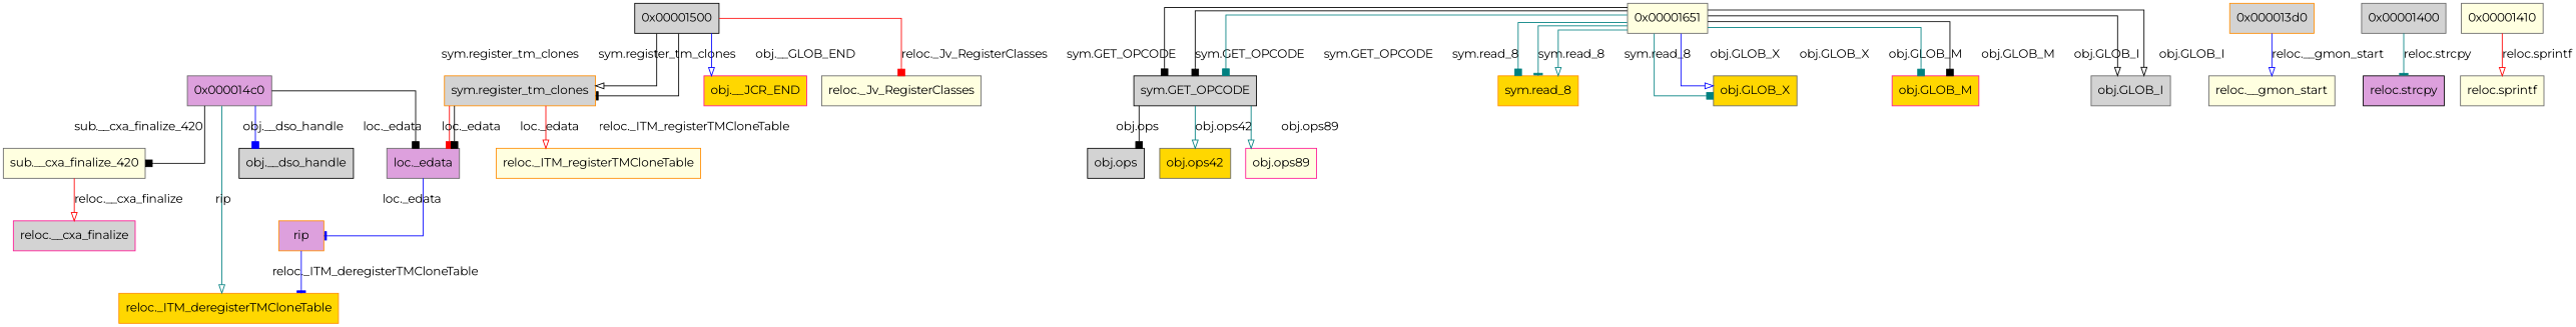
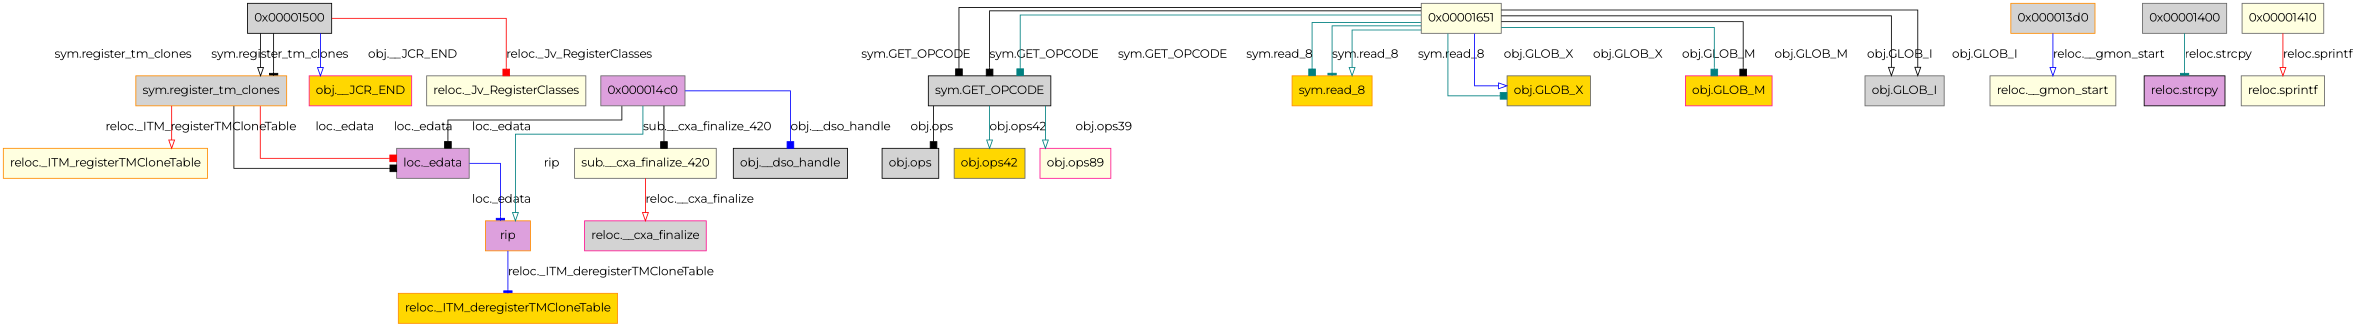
  digraph {
    bgcolor=white
    fontname=Montserrat
    splines=ortho
    node [color=gray40 fillcolor=lightgrey fontname=Montserrat shape=box style=filled]
    edge [arrowhead=box color=black fontname=Montserrat]
    n1 [color=darkorange fillcolor=plum label=rip]
    n2 [color=darkorange fillcolor=gold label="reloc._ITM_deregisterTMCloneTable"]
    n3 [fillcolor=plum label="loc._edata"]
    n4 [color=darkorange label="sym.register_tm_clones"]
    n5 [color=darkorange fillcolor=lightyellow label="reloc._ITM_registerTMCloneTable"]
    "0x000014c0" [fillcolor=plum]
    n7 [color=black label="obj.__dso_handle"]
    n8 [fillcolor=lightyellow label="sub.__cxa_finalize_420"]
    n9 [color=deeppink label="reloc.__cxa_finalize"]
    "0x00001500" [color=black]
    n11 [color=deeppink fillcolor=gold label="obj.__JCR_END"]
    n12 [fillcolor=lightyellow label="reloc._Jv_RegisterClasses"]
    n13 [color=black label="sym.GET_OPCODE"]
    n14 [color=black label="obj.ops"]
    n15 [fillcolor=gold label="obj.ops42"]
    n16 [color=deeppink fillcolor=lightyellow label="obj.ops89"]
    "0x00001651" [fillcolor=lightyellow]
    n18 [color=darkorange fillcolor=gold label="sym.read_8"]
    n19 [fillcolor=gold label="obj.GLOB_X"]
    n20 [color=deeppink fillcolor=gold label="obj.GLOB_M"]
    n21 [label="obj.GLOB_I"]
    n22 [fillcolor=lightyellow label="reloc.__gmon_start"]
    "0x000013d0" [color=darkorange]
    n24 [color=black fillcolor=plum label="reloc.strcpy"]
    "0x00001400"
    n26 [fillcolor=lightyellow label="reloc.sprintf"]
    "0x00001410" [fillcolor=lightyellow]
    n1 -> n2 [arrowhead=tee color=blue label="reloc._ITM_deregisterTMCloneTable"]
    n3 -> n1 [arrowhead=tee color=blue label="loc._edata"]
    n4 -> n3 [color=red label="loc._edata"]
    n4 -> n3 [label="loc._edata"]
    n4 -> n5 [arrowhead=onormal color=red label="reloc._ITM_registerTMCloneTable"]
-   "0x000014c0" -> n2 [arrowhead=onormal color=teal label=rip]
+   "0x000014c0" -> n1 [arrowhead=onormal color=teal label=rip]
    "0x000014c0" -> n3 [label="loc._edata"]
    "0x000014c0" -> n7 [color=blue label="obj.__dso_handle"]
    "0x000014c0" -> n8 [label="sub.__cxa_finalize_420"]
    n8 -> n9 [arrowhead=onormal color=red label="reloc.__cxa_finalize"]
    "0x00001500" -> n4 [arrowhead=onormal label="sym.register_tm_clones"]
    "0x00001500" -> n4 [arrowhead=tee label="sym.register_tm_clones"]
-   "0x00001500" -> n11 [arrowhead=onormal color=blue label="obj.__GLOB_END"]
+   "0x00001500" -> n11 [arrowhead=onormal color=blue label="obj.__JCR_END"]
    "0x00001500" -> n12 [color=red label="reloc._Jv_RegisterClasses"]
    n13 -> n14 [label="obj.ops"]
    n13 -> n15 [arrowhead=onormal color=teal label="obj.ops42"]
-   n13 -> n16 [arrowhead=onormal color=teal label="obj.ops89"]
+   n13 -> n16 [arrowhead=onormal color=teal label="obj.ops39"]
    "0x00001651" -> n13 [label="sym.GET_OPCODE"]
    "0x00001651" -> n13 [label="sym.GET_OPCODE"]
    "0x00001651" -> n13 [color=teal label="sym.GET_OPCODE"]
    "0x00001651" -> n18 [color=teal label="sym.read_8"]
    "0x00001651" -> n18 [arrowhead=tee color=teal label="sym.read_8"]
    "0x00001651" -> n18 [arrowhead=onormal color=teal label="sym.read_8"]
    "0x00001651" -> n19 [arrowhead=onormal color=blue label="obj.GLOB_X"]
    "0x00001651" -> n19 [color=teal label="obj.GLOB_X"]
    "0x00001651" -> n20 [label="obj.GLOB_M"]
    "0x00001651" -> n20 [color=teal label="obj.GLOB_M"]
    "0x00001651" -> n21 [arrowhead=onormal label="obj.GLOB_I"]
    "0x00001651" -> n21 [arrowhead=onormal label="obj.GLOB_I"]
    "0x000013d0" -> n22 [arrowhead=onormal color=blue label="reloc.__gmon_start"]
    "0x00001400" -> n24 [arrowhead=tee color=teal label="reloc.strcpy"]
    "0x00001410" -> n26 [arrowhead=onormal color=red label="reloc.sprintf"]
  }
